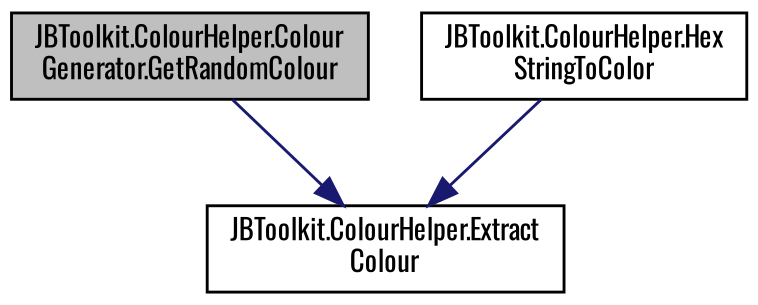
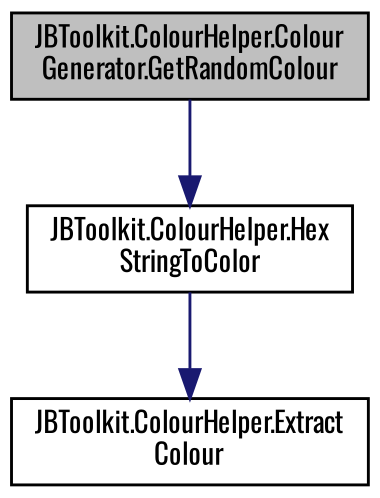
  digraph {
    fontname=Oswald
    rankdir=TB
    node [color=black fillcolor=white fontname=Oswald fontsize=10 shape=record style=filled]
    edge [color=midnightblue fontname=Oswald fontsize=10 labelfontname=Helvetica labelfontsize=10 style=solid]
    n1 [fillcolor=grey75 fontcolor=black height=0.2 label="JBToolkit.ColourHelper.Colour\lGenerator.GetRandomColour" width=0.4]
    n2 [height=0.2 label="JBToolkit.ColourHelper.Hex\lStringToColor" width=0.4]
    n3 [height=0.2 label="JBToolkit.ColourHelper.Extract\lColour" width=0.4]
-   n1 -> n3
+   n1 -> n2
    n2 -> n3
  }
